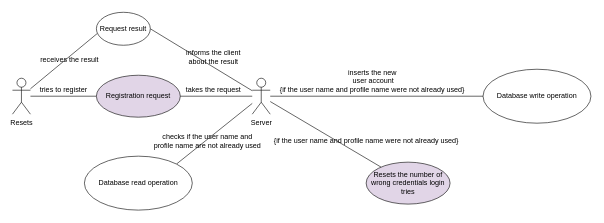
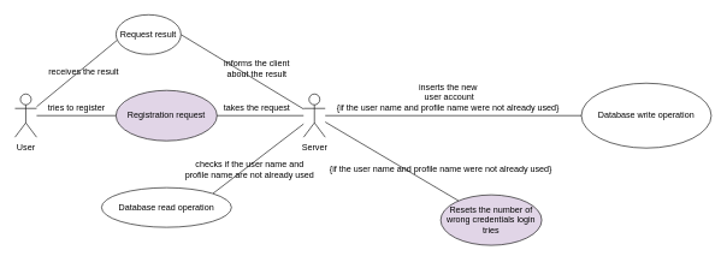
  <mxCell id="0" />
  <mxCell id="1" parent="0" />
  <mxCell id="2" style="edgeStyle=orthogonalEdgeStyle;rounded=0;orthogonalLoop=1;jettySize=auto;html=1;endArrow=none;endFill=0;" parent="1" source="4" target="5" edge="1"><mxGeometry relative="1" as="geometry" /></mxCell>
  <mxCell id="3" style="edgeStyle=none;rounded=0;orthogonalLoop=1;jettySize=auto;html=1;entryX=0.015;entryY=0.645;entryDx=0;entryDy=0;entryPerimeter=0;endArrow=none;endFill=0;" parent="1" source="4" target="16" edge="1"><mxGeometry relative="1" as="geometry" /></mxCell>
- <mxCell id="4" value="Resets" style="shape=umlActor;verticalLabelPosition=bottom;verticalAlign=top;html=1;" parent="1" vertex="1"><mxGeometry x="20" y="130" width="30" height="60" as="geometry" /></mxCell>
+ <mxCell id="4" value="User" style="shape=umlActor;verticalLabelPosition=bottom;verticalAlign=top;html=1;" parent="1" vertex="1"><mxGeometry x="20" y="130" width="30" height="60" as="geometry" /></mxCell>
  <mxCell id="5" value="Registration request" style="ellipse;whiteSpace=wrap;html=1;fillColor=#e1d5e7;" parent="1" vertex="1"><mxGeometry x="160" y="125" width="140" height="70" as="geometry" /></mxCell>
  <mxCell id="6" style="edgeStyle=orthogonalEdgeStyle;rounded=0;orthogonalLoop=1;jettySize=auto;html=1;entryX=1;entryY=0.5;entryDx=0;entryDy=0;endArrow=none;endFill=0;" parent="1" source="11" target="5" edge="1"><mxGeometry relative="1" as="geometry" /></mxCell>
  <mxCell id="7" style="rounded=0;orthogonalLoop=1;jettySize=auto;html=1;entryX=1;entryY=0;entryDx=0;entryDy=0;endArrow=none;endFill=0;" parent="1" source="11" target="12" edge="1"><mxGeometry relative="1" as="geometry" /></mxCell>
  <mxCell id="8" style="edgeStyle=none;rounded=0;orthogonalLoop=1;jettySize=auto;html=1;endArrow=none;endFill=0;entryX=1;entryY=0.5;entryDx=0;entryDy=0;" parent="1" source="11" target="16" edge="1"><mxGeometry relative="1" as="geometry" /></mxCell>
  <mxCell id="9" style="edgeStyle=none;rounded=0;orthogonalLoop=1;jettySize=auto;html=1;entryX=0;entryY=0.5;entryDx=0;entryDy=0;endArrow=none;endFill=0;" parent="1" source="11" target="19" edge="1"><mxGeometry relative="1" as="geometry" /></mxCell>
  <mxCell id="10" style="edgeStyle=none;rounded=0;orthogonalLoop=1;jettySize=auto;html=1;endArrow=none;endFill=0;" edge="1" parent="1" source="11" target="21"><mxGeometry relative="1" as="geometry" /></mxCell>
  <mxCell id="11" value="Server" style="shape=umlActor;verticalLabelPosition=bottom;verticalAlign=top;html=1;" parent="1" vertex="1"><mxGeometry x="420" y="130" width="30" height="60" as="geometry" /></mxCell>
- <mxCell id="12" value="Database read operation" style="ellipse;whiteSpace=wrap;html=1;" parent="1" vertex="1"><mxGeometry x="140" y="260" width="180" height="90" as="geometry" /></mxCell>
+ <mxCell id="12" value="Database read operation" style="ellipse;whiteSpace=wrap;html=1;" parent="1" vertex="1"><mxGeometry x="140" y="260" width="180" height="55" as="geometry" /></mxCell>
  <mxCell id="13" value="tries to register" style="text;html=1;align=center;verticalAlign=middle;resizable=0;points=[];autosize=1;strokeColor=none;fillColor=none;" parent="1" vertex="1"><mxGeometry x="60" y="140" width="90" height="20" as="geometry" /></mxCell>
  <mxCell id="14" value="takes the request" style="text;html=1;align=center;verticalAlign=middle;resizable=0;points=[];autosize=1;strokeColor=none;fillColor=none;" parent="1" vertex="1"><mxGeometry x="300" y="140" width="110" height="20" as="geometry" /></mxCell>
  <mxCell id="15" value="&lt;span&gt;checks if the user name and &lt;br&gt;profile name are not already used&lt;/span&gt;" style="text;html=1;align=center;verticalAlign=middle;resizable=0;points=[];autosize=1;strokeColor=none;fillColor=none;" parent="1" vertex="1"><mxGeometry x="250" y="220" width="190" height="30" as="geometry" /></mxCell>
  <mxCell id="16" value="Request result" style="ellipse;whiteSpace=wrap;html=1;" parent="1" vertex="1"><mxGeometry x="160" y="20" width="90" height="55" as="geometry" /></mxCell>
  <mxCell id="17" value="informs the client &lt;br&gt;about the result" style="text;html=1;align=center;verticalAlign=middle;resizable=0;points=[];autosize=1;strokeColor=none;fillColor=none;" parent="1" vertex="1"><mxGeometry x="300" y="80" width="110" height="30" as="geometry" /></mxCell>
  <mxCell id="18" value="receives the result" style="text;html=1;align=center;verticalAlign=middle;resizable=0;points=[];autosize=1;strokeColor=none;fillColor=none;" parent="1" vertex="1"><mxGeometry x="60" y="90" width="110" height="20" as="geometry" /></mxCell>
  <mxCell id="19" value="Database write operation" style="ellipse;whiteSpace=wrap;html=1;" parent="1" vertex="1"><mxGeometry x="805" y="115" width="180" height="90" as="geometry" /></mxCell>
  <mxCell id="20" value="inserts the new&lt;br&gt;&amp;nbsp;user account&lt;br&gt;{if the user name and profile name were not already used}" style="text;html=1;align=center;verticalAlign=middle;resizable=0;points=[];autosize=1;strokeColor=none;fillColor=none;" parent="1" vertex="1"><mxGeometry x="460" y="110" width="320" height="50" as="geometry" /></mxCell>
  <mxCell id="21" value="Resets the number of wrong credentials login tries" style="ellipse;whiteSpace=wrap;html=1;fillColor=#e1d5e7;" vertex="1" parent="1"><mxGeometry x="610" y="270" width="140" height="70" as="geometry" /></mxCell>
  <mxCell id="22" value="{if the user name and profile name were not already used}" style="text;html=1;align=center;verticalAlign=middle;resizable=0;points=[];autosize=1;strokeColor=none;fillColor=none;" vertex="1" parent="1"><mxGeometry x="450" y="225" width="320" height="20" as="geometry" /></mxCell>
